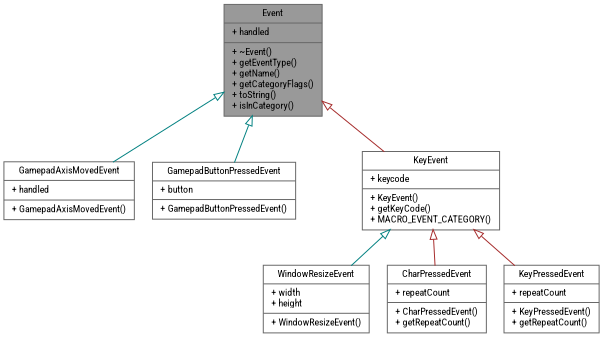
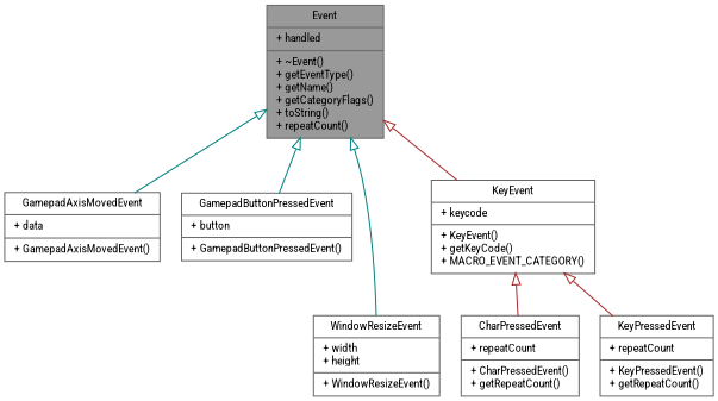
  digraph {
    fontname="Roboto Condensed"
    node [color=gray40 fillcolor=white fontname="Roboto Condensed" fontsize=10 shape=record style=filled]
    edge [arrowtail=onormal color=teal dir=back fontname="Roboto Condensed" fontsize=10 labelfontname=Helvetica labelfontsize=10 style=solid]
-   n1 [fillcolor=grey60 fontcolor=black height=0.2 label="{Event\n|+ handled\l|+ ~Event()\l+ getEventType()\l+ getName()\l+ getCategoryFlags()\l+ toString()\l+ isInCategory()\l}" width=0.4]
-   n2 [height=0.2 label="{GamepadAxisMovedEvent\n|+ handled\l|+ GamepadAxisMovedEvent()\l}" width=0.4]
+   n1 [fillcolor=grey60 fontcolor=black height=0.2 label="{Event\n|+ handled\l|+ ~Event()\l+ getEventType()\l+ getName()\l+ getCategoryFlags()\l+ toString()\l+ repeatCount()\l}" width=0.4]
+   n2 [height=0.2 label="{GamepadAxisMovedEvent\n|+ data\l|+ GamepadAxisMovedEvent()\l}" width=0.4]
    n3 [height=0.2 label="{GamepadButtonPressedEvent\n|+ button\l|+ GamepadButtonPressedEvent()\l}" width=0.4]
    n4 [height=0.2 label="{KeyEvent\n|+ keycode\l|+ KeyEvent()\l+ getKeyCode()\l+ MACRO_EVENT_CATEGORY()\l}" width=0.4]
    n5 [height=0.2 label="{WindowResizeEvent\n|+ width\l+ height\l|+ WindowResizeEvent()\l}" width=0.4]
    n6 [height=0.2 label="{CharPressedEvent\n|+ repeatCount\l|+ CharPressedEvent()\l+ getRepeatCount()\l}" width=0.4]
    n7 [height=0.2 label="{KeyPressedEvent\n|+ repeatCount\l|+ KeyPressedEvent()\l+ getRepeatCount()\l}" width=0.4]
    n1 -> n2
    n1 -> n3
    n1 -> n4 [color=brown]
-   n4 -> n5
+   n1 -> n5
    n4 -> n6 [color=brown]
    n4 -> n7 [color=brown]
  }
